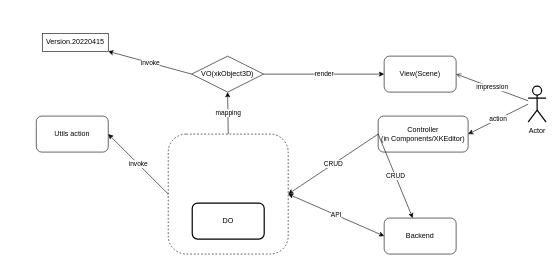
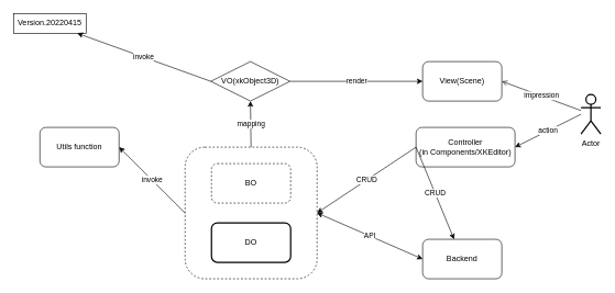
  <mxCell id="0" />
  <mxCell id="1" parent="0" />
  <mxCell id="2" value="VO(xkObject3D)" style="rhombus;whiteSpace=wrap;html=1;fillColor=none;" vertex="1" parent="1"><mxGeometry x="319" y="93" width="120" height="60" as="geometry" /></mxCell>
- <mxCell id="3" value="Utils action" style="rounded=1;whiteSpace=wrap;html=1;fillColor=none;" vertex="1" parent="1"><mxGeometry x="60" y="193" width="120" height="60" as="geometry" /></mxCell>
+ <mxCell id="3" value="Utils function" style="rounded=1;whiteSpace=wrap;html=1;fillColor=none;" vertex="1" parent="1"><mxGeometry x="60" y="193" width="120" height="60" as="geometry" /></mxCell>
  <mxCell id="4" value="View(Scene)" style="rounded=1;whiteSpace=wrap;html=1;fillColor=none;" vertex="1" parent="1"><mxGeometry x="640" y="93" width="120" height="60" as="geometry" /></mxCell>
  <mxCell id="5" value="Backend" style="rounded=1;whiteSpace=wrap;html=1;fillColor=none;" vertex="1" parent="1"><mxGeometry x="640" y="363" width="120" height="60" as="geometry" /></mxCell>
  <mxCell id="6" value="API" style="endArrow=classic;startArrow=classic;html=1;rounded=0;entryX=0;entryY=0.5;entryDx=0;entryDy=0;exitX=1;exitY=0.5;exitDx=0;exitDy=0;" edge="1" parent="1" source="9" target="5"><mxGeometry width="50" height="50" relative="1" as="geometry"><mxPoint x="510" y="463" as="sourcePoint" /><mxPoint x="560" y="413" as="targetPoint" /></mxGeometry></mxCell>
  <mxCell id="7" value="render" style="endArrow=classic;html=1;rounded=0;exitX=1;exitY=0.5;exitDx=0;exitDy=0;entryX=0;entryY=0.5;entryDx=0;entryDy=0;" edge="1" parent="1" source="2" target="4"><mxGeometry width="50" height="50" relative="1" as="geometry"><mxPoint x="230" y="383" as="sourcePoint" /><mxPoint x="280" y="333" as="targetPoint" /></mxGeometry></mxCell>
  <mxCell id="8" value="" style="group" vertex="1" connectable="0" parent="1"><mxGeometry x="280" y="223" width="200" height="200" as="geometry" /></mxCell>
  <mxCell id="9" value="" style="rounded=1;whiteSpace=wrap;html=1;dashed=1;fillColor=none;" vertex="1" parent="8"><mxGeometry width="200" height="200" as="geometry" /></mxCell>
  <mxCell id="10" value="" style="group" vertex="1" connectable="0" parent="8"><mxGeometry x="40" y="25" width="120" height="150" as="geometry" /></mxCell>
+ <mxCell id="11" value="BO" style="rounded=1;whiteSpace=wrap;html=1;dashed=1;fillColor=none;" vertex="1" parent="10"><mxGeometry width="120" height="60" as="geometry" /></mxCell>
  <mxCell id="12" value="DO" style="rounded=1;whiteSpace=wrap;html=1;fillColor=none;strokeWidth=2;" vertex="1" parent="10"><mxGeometry y="90" width="120" height="60" as="geometry" /></mxCell>
  <mxCell id="13" value="mapping" style="endArrow=classic;html=1;rounded=0;exitX=0.5;exitY=0;exitDx=0;exitDy=0;entryX=0.5;entryY=1;entryDx=0;entryDy=0;" edge="1" parent="1" source="9" target="2"><mxGeometry width="50" height="50" relative="1" as="geometry"><mxPoint x="230" y="383" as="sourcePoint" /><mxPoint x="280" y="333" as="targetPoint" /></mxGeometry></mxCell>
  <mxCell id="14" value="invoke" style="endArrow=classic;html=1;rounded=0;exitX=0;exitY=0.5;exitDx=0;exitDy=0;" edge="1" parent="1" source="2" target="22"><mxGeometry width="50" height="50" relative="1" as="geometry"><mxPoint x="200" y="113" as="sourcePoint" /><mxPoint x="250" y="63" as="targetPoint" /></mxGeometry></mxCell>
  <mxCell id="15" value="invoke" style="endArrow=classic;html=1;rounded=0;exitX=0;exitY=0.5;exitDx=0;exitDy=0;" edge="1" parent="1" source="9"><mxGeometry width="50" height="50" relative="1" as="geometry"><mxPoint x="329" y="133" as="sourcePoint" /><mxPoint x="180" y="223" as="targetPoint" /></mxGeometry></mxCell>
  <mxCell id="16" value="Controller&lt;br&gt;(in Components/XKEditor)" style="rounded=1;whiteSpace=wrap;html=1;fillColor=none;" vertex="1" parent="1"><mxGeometry x="630" y="193" width="150" height="60" as="geometry" /></mxCell>
  <mxCell id="17" value="CRUD" style="endArrow=classic;html=1;rounded=0;exitX=0;exitY=0.5;exitDx=0;exitDy=0;" edge="1" parent="1" source="16" target="5"><mxGeometry width="50" height="50" relative="1" as="geometry"><mxPoint x="230" y="363" as="sourcePoint" /><mxPoint x="570" y="253" as="targetPoint" /></mxGeometry></mxCell>
  <mxCell id="18" value="CRUD" style="endArrow=classic;html=1;rounded=0;exitX=0;exitY=0.5;exitDx=0;exitDy=0;entryX=1;entryY=0.5;entryDx=0;entryDy=0;" edge="1" parent="1" source="16" target="9"><mxGeometry width="50" height="50" relative="1" as="geometry"><mxPoint x="630" y="253" as="sourcePoint" /><mxPoint x="449" y="133" as="targetPoint" /></mxGeometry></mxCell>
  <mxCell id="19" value="Actor" style="shape=umlActor;verticalLabelPosition=bottom;verticalAlign=top;html=1;outlineConnect=0;strokeWidth=2;fillColor=none;" vertex="1" parent="1"><mxGeometry x="880" y="143" width="30" height="60" as="geometry" /></mxCell>
  <mxCell id="20" value="impression" style="endArrow=open;html=1;rounded=0;entryX=1;entryY=0.5;entryDx=0;entryDy=0;" edge="1" parent="1" source="19" target="4"><mxGeometry width="50" height="50" relative="1" as="geometry"><mxPoint x="470" y="393" as="sourcePoint" /><mxPoint x="520" y="343" as="targetPoint" /></mxGeometry></mxCell>
  <mxCell id="21" value="action" style="endArrow=classic;html=1;rounded=0;entryX=1;entryY=0.5;entryDx=0;entryDy=0;" edge="1" parent="1" target="16"><mxGeometry width="50" height="50" relative="1" as="geometry"><mxPoint x="880" y="173" as="sourcePoint" /><mxPoint x="770" y="133" as="targetPoint" /></mxGeometry></mxCell>
- <mxCell id="22" value="Version.20220415" style="rounded=0;whiteSpace=wrap;html=1;strokeWidth=1;fillColor=none;" vertex="1" parent="1"><mxGeometry x="70" y="55" width="110" height="30" as="geometry" /></mxCell>
+ <mxCell id="22" value="Version.20220415" style="rounded=0;whiteSpace=wrap;html=1;strokeWidth=1;fillColor=none;" vertex="1" parent="1"><mxGeometry x="20" y="20" width="110" height="30" as="geometry" /></mxCell>
